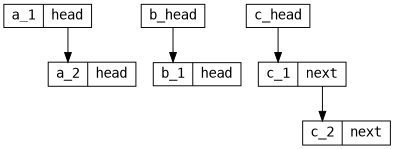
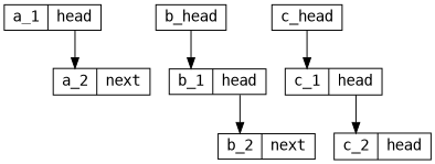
  digraph {
    fontname="DejaVu Sans Mono"
    node [fontname="DejaVu Sans Mono" shape=record]
    edge [fontname="DejaVu Sans Mono" headport=f0 tailport=f1]
    n1 [height=.1 label="<f0> a_1 | <f1> head"]
-   n2 [height=.1 label="<f0> a_2 | <f1> head"]
+   n2 [height=.1 label="<f0> a_2 | <f1> next"]
    n3 [height=.1 label=b_head]
    n4 [height=.1 label="<f0> b_1 | <f1> head"]
+   n5 [height=.1 label="<f0> b_2 | <f1> next"]
    n6 [height=.1 label=c_head]
-   n7 [height=.1 label="<f0> c_1 | <f1> next"]
-   n8 [height=.1 label="<f0> c_2 | <f1> next"]
+   n7 [height=.1 label="<f0> c_1 | <f1> head"]
+   n8 [height=.1 label="<f0> c_2 | <f1> head"]
    n1 -> n2
    n3 -> n4 [tailport=""]
+   n4 -> n5
    n6 -> n7 [tailport=""]
    n7 -> n8
  }
